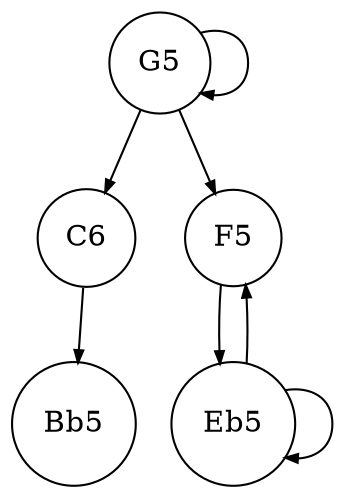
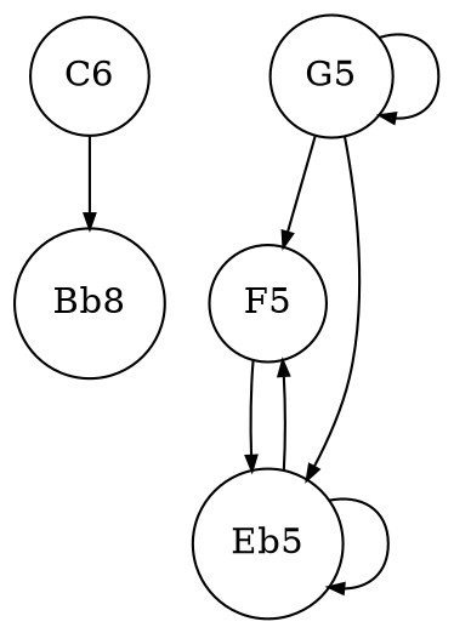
  digraph {
    scale=3
    node [shape=circle]
    edge [arrowsize=0.6 splines=curved]
    C6
-   Bb5
+   Bb5 [label=Bb8]
    G5
    F5
    Eb5
    C6 -> Bb5
-   G5 -> C6
+   G5 -> Eb5
    G5 -> G5
    G5 -> F5
    F5 -> Eb5
    Eb5 -> F5
    Eb5 -> Eb5
  }
